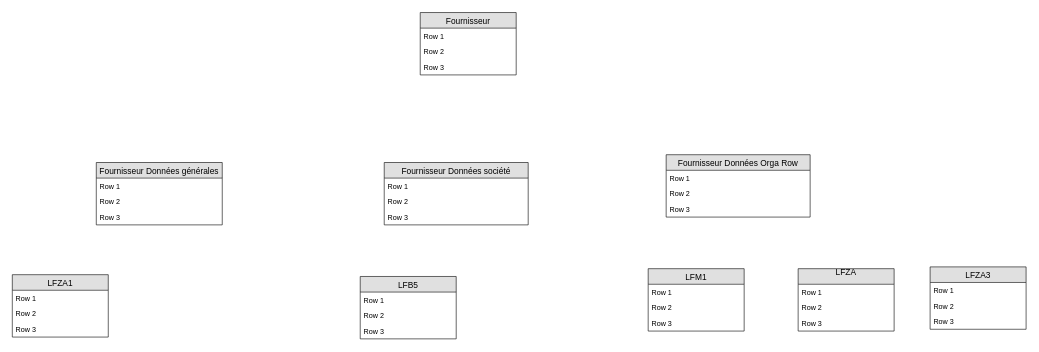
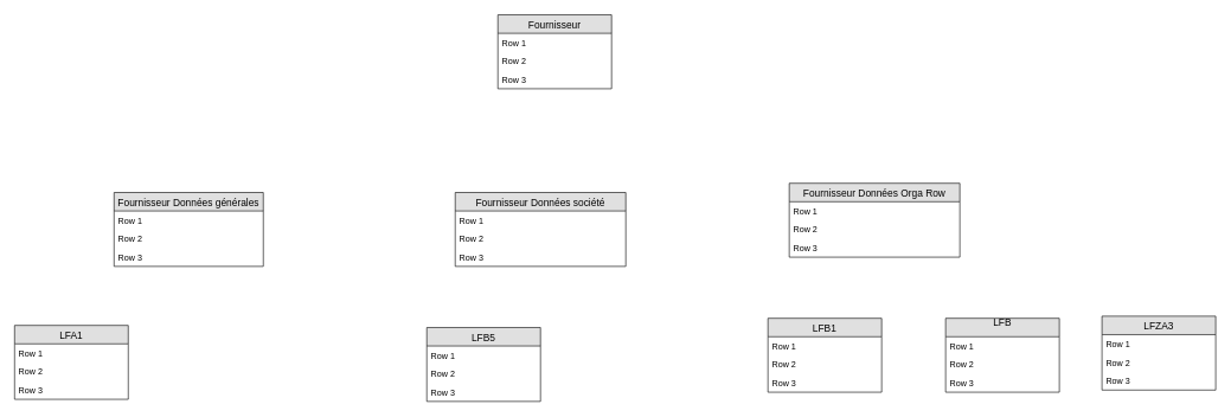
  <mxCell id="0" />
  <mxCell id="1" parent="0" />
  <mxCell id="2" value="Fournisseur Données société" style="swimlane;fontStyle=0;childLayout=stackLayout;horizontal=1;startSize=26;fillColor=#e0e0e0;horizontalStack=0;resizeParent=1;resizeParentMax=0;resizeLast=0;collapsible=1;marginBottom=0;swimlaneFillColor=#ffffff;align=center;fontSize=14;" vertex="1" parent="1"><mxGeometry x="640" y="270" width="240" height="104" as="geometry" /></mxCell>
  <mxCell id="3" value="Row 1" style="text;strokeColor=none;fillColor=none;spacingLeft=4;spacingRight=4;overflow=hidden;rotatable=0;points=[[0,0.5],[1,0.5]];portConstraint=eastwest;fontSize=12;" vertex="1" parent="2"><mxGeometry y="26" width="240" height="26" as="geometry" /></mxCell>
  <mxCell id="4" value="Row 2" style="text;strokeColor=none;fillColor=none;spacingLeft=4;spacingRight=4;overflow=hidden;rotatable=0;points=[[0,0.5],[1,0.5]];portConstraint=eastwest;fontSize=12;" vertex="1" parent="2"><mxGeometry y="52" width="240" height="26" as="geometry" /></mxCell>
  <mxCell id="5" value="Row 3" style="text;strokeColor=none;fillColor=none;spacingLeft=4;spacingRight=4;overflow=hidden;rotatable=0;points=[[0,0.5],[1,0.5]];portConstraint=eastwest;fontSize=12;" vertex="1" parent="2"><mxGeometry y="78" width="240" height="26" as="geometry" /></mxCell>
- <mxCell id="6" value="LFZA1" style="swimlane;fontStyle=0;childLayout=stackLayout;horizontal=1;startSize=26;fillColor=#e0e0e0;horizontalStack=0;resizeParent=1;resizeParentMax=0;resizeLast=0;collapsible=1;marginBottom=0;swimlaneFillColor=#ffffff;align=center;fontSize=14;" vertex="1" parent="1"><mxGeometry x="20" y="457" width="160" height="104" as="geometry" /></mxCell>
+ <mxCell id="6" value="LFA1" style="swimlane;fontStyle=0;childLayout=stackLayout;horizontal=1;startSize=26;fillColor=#e0e0e0;horizontalStack=0;resizeParent=1;resizeParentMax=0;resizeLast=0;collapsible=1;marginBottom=0;swimlaneFillColor=#ffffff;align=center;fontSize=14;" vertex="1" parent="1"><mxGeometry x="20" y="457" width="160" height="104" as="geometry" /></mxCell>
  <mxCell id="7" value="Row 1" style="text;strokeColor=none;fillColor=none;spacingLeft=4;spacingRight=4;overflow=hidden;rotatable=0;points=[[0,0.5],[1,0.5]];portConstraint=eastwest;fontSize=12;" vertex="1" parent="6"><mxGeometry y="26" width="160" height="26" as="geometry" /></mxCell>
  <mxCell id="8" value="Row 2" style="text;strokeColor=none;fillColor=none;spacingLeft=4;spacingRight=4;overflow=hidden;rotatable=0;points=[[0,0.5],[1,0.5]];portConstraint=eastwest;fontSize=12;" vertex="1" parent="6"><mxGeometry y="52" width="160" height="26" as="geometry" /></mxCell>
  <mxCell id="9" value="Row 3" style="text;strokeColor=none;fillColor=none;spacingLeft=4;spacingRight=4;overflow=hidden;rotatable=0;points=[[0,0.5],[1,0.5]];portConstraint=eastwest;fontSize=12;" vertex="1" parent="6"><mxGeometry y="78" width="160" height="26" as="geometry" /></mxCell>
  <mxCell id="10" value="LFB5" style="swimlane;fontStyle=0;childLayout=stackLayout;horizontal=1;startSize=26;fillColor=#e0e0e0;horizontalStack=0;resizeParent=1;resizeParentMax=0;resizeLast=0;collapsible=1;marginBottom=0;swimlaneFillColor=#ffffff;align=center;fontSize=14;" vertex="1" parent="1"><mxGeometry x="600" y="460" width="160" height="104" as="geometry" /></mxCell>
  <mxCell id="11" value="Row 1" style="text;strokeColor=none;fillColor=none;spacingLeft=4;spacingRight=4;overflow=hidden;rotatable=0;points=[[0,0.5],[1,0.5]];portConstraint=eastwest;fontSize=12;" vertex="1" parent="10"><mxGeometry y="26" width="160" height="26" as="geometry" /></mxCell>
  <mxCell id="12" value="Row 2" style="text;strokeColor=none;fillColor=none;spacingLeft=4;spacingRight=4;overflow=hidden;rotatable=0;points=[[0,0.5],[1,0.5]];portConstraint=eastwest;fontSize=12;" vertex="1" parent="10"><mxGeometry y="52" width="160" height="26" as="geometry" /></mxCell>
  <mxCell id="13" value="Row 3" style="text;strokeColor=none;fillColor=none;spacingLeft=4;spacingRight=4;overflow=hidden;rotatable=0;points=[[0,0.5],[1,0.5]];portConstraint=eastwest;fontSize=12;" vertex="1" parent="10"><mxGeometry y="78" width="160" height="26" as="geometry" /></mxCell>
- <mxCell id="14" value="LFM1" style="swimlane;fontStyle=0;childLayout=stackLayout;horizontal=1;startSize=26;fillColor=#e0e0e0;horizontalStack=0;resizeParent=1;resizeParentMax=0;resizeLast=0;collapsible=1;marginBottom=0;swimlaneFillColor=#ffffff;align=center;fontSize=14;" vertex="1" parent="1"><mxGeometry x="1080" y="447" width="160" height="104" as="geometry" /></mxCell>
+ <mxCell id="14" value="LFB1" style="swimlane;fontStyle=0;childLayout=stackLayout;horizontal=1;startSize=26;fillColor=#e0e0e0;horizontalStack=0;resizeParent=1;resizeParentMax=0;resizeLast=0;collapsible=1;marginBottom=0;swimlaneFillColor=#ffffff;align=center;fontSize=14;" vertex="1" parent="1"><mxGeometry x="1080" y="447" width="160" height="104" as="geometry" /></mxCell>
  <mxCell id="15" value="Row 1" style="text;strokeColor=none;fillColor=none;spacingLeft=4;spacingRight=4;overflow=hidden;rotatable=0;points=[[0,0.5],[1,0.5]];portConstraint=eastwest;fontSize=12;" vertex="1" parent="14"><mxGeometry y="26" width="160" height="26" as="geometry" /></mxCell>
  <mxCell id="16" value="Row 2" style="text;strokeColor=none;fillColor=none;spacingLeft=4;spacingRight=4;overflow=hidden;rotatable=0;points=[[0,0.5],[1,0.5]];portConstraint=eastwest;fontSize=12;" vertex="1" parent="14"><mxGeometry y="52" width="160" height="26" as="geometry" /></mxCell>
  <mxCell id="17" value="Row 3" style="text;strokeColor=none;fillColor=none;spacingLeft=4;spacingRight=4;overflow=hidden;rotatable=0;points=[[0,0.5],[1,0.5]];portConstraint=eastwest;fontSize=12;" vertex="1" parent="14"><mxGeometry y="78" width="160" height="26" as="geometry" /></mxCell>
- <mxCell id="18" value="LFZA&#10;" style="swimlane;fontStyle=0;childLayout=stackLayout;horizontal=1;startSize=26;fillColor=#e0e0e0;horizontalStack=0;resizeParent=1;resizeParentMax=0;resizeLast=0;collapsible=1;marginBottom=0;swimlaneFillColor=#ffffff;align=center;fontSize=14;" vertex="1" parent="1"><mxGeometry x="1330" y="447" width="160" height="104" as="geometry" /></mxCell>
+ <mxCell id="18" value="LFB&#10;" style="swimlane;fontStyle=0;childLayout=stackLayout;horizontal=1;startSize=26;fillColor=#e0e0e0;horizontalStack=0;resizeParent=1;resizeParentMax=0;resizeLast=0;collapsible=1;marginBottom=0;swimlaneFillColor=#ffffff;align=center;fontSize=14;" vertex="1" parent="1"><mxGeometry x="1330" y="447" width="160" height="104" as="geometry" /></mxCell>
  <mxCell id="19" value="Row 1" style="text;strokeColor=none;fillColor=none;spacingLeft=4;spacingRight=4;overflow=hidden;rotatable=0;points=[[0,0.5],[1,0.5]];portConstraint=eastwest;fontSize=12;" vertex="1" parent="18"><mxGeometry y="26" width="160" height="26" as="geometry" /></mxCell>
  <mxCell id="20" value="Row 2" style="text;strokeColor=none;fillColor=none;spacingLeft=4;spacingRight=4;overflow=hidden;rotatable=0;points=[[0,0.5],[1,0.5]];portConstraint=eastwest;fontSize=12;" vertex="1" parent="18"><mxGeometry y="52" width="160" height="26" as="geometry" /></mxCell>
  <mxCell id="21" value="Row 3" style="text;strokeColor=none;fillColor=none;spacingLeft=4;spacingRight=4;overflow=hidden;rotatable=0;points=[[0,0.5],[1,0.5]];portConstraint=eastwest;fontSize=12;" vertex="1" parent="18"><mxGeometry y="78" width="160" height="26" as="geometry" /></mxCell>
  <mxCell id="22" value="Fournisseur" style="swimlane;fontStyle=0;childLayout=stackLayout;horizontal=1;startSize=26;fillColor=#e0e0e0;horizontalStack=0;resizeParent=1;resizeParentMax=0;resizeLast=0;collapsible=1;marginBottom=0;swimlaneFillColor=#ffffff;align=center;fontSize=14;" vertex="1" parent="1"><mxGeometry x="700" y="20" width="160" height="104" as="geometry" /></mxCell>
  <mxCell id="23" value="Row 1" style="text;strokeColor=none;fillColor=none;spacingLeft=4;spacingRight=4;overflow=hidden;rotatable=0;points=[[0,0.5],[1,0.5]];portConstraint=eastwest;fontSize=12;" vertex="1" parent="22"><mxGeometry y="26" width="160" height="26" as="geometry" /></mxCell>
  <mxCell id="24" value="Row 2" style="text;strokeColor=none;fillColor=none;spacingLeft=4;spacingRight=4;overflow=hidden;rotatable=0;points=[[0,0.5],[1,0.5]];portConstraint=eastwest;fontSize=12;" vertex="1" parent="22"><mxGeometry y="52" width="160" height="26" as="geometry" /></mxCell>
  <mxCell id="25" value="Row 3" style="text;strokeColor=none;fillColor=none;spacingLeft=4;spacingRight=4;overflow=hidden;rotatable=0;points=[[0,0.5],[1,0.5]];portConstraint=eastwest;fontSize=12;" vertex="1" parent="22"><mxGeometry y="78" width="160" height="26" as="geometry" /></mxCell>
  <mxCell id="26" value="Fournisseur Données Orga Row" style="swimlane;fontStyle=0;childLayout=stackLayout;horizontal=1;startSize=26;fillColor=#e0e0e0;horizontalStack=0;resizeParent=1;resizeParentMax=0;resizeLast=0;collapsible=1;marginBottom=0;swimlaneFillColor=#ffffff;align=center;fontSize=14;" vertex="1" parent="1"><mxGeometry x="1110" y="257" width="240" height="104" as="geometry" /></mxCell>
  <mxCell id="27" value="Row 1" style="text;strokeColor=none;fillColor=none;spacingLeft=4;spacingRight=4;overflow=hidden;rotatable=0;points=[[0,0.5],[1,0.5]];portConstraint=eastwest;fontSize=12;" vertex="1" parent="26"><mxGeometry y="26" width="240" height="26" as="geometry" /></mxCell>
  <mxCell id="28" value="Row 2" style="text;strokeColor=none;fillColor=none;spacingLeft=4;spacingRight=4;overflow=hidden;rotatable=0;points=[[0,0.5],[1,0.5]];portConstraint=eastwest;fontSize=12;" vertex="1" parent="26"><mxGeometry y="52" width="240" height="26" as="geometry" /></mxCell>
  <mxCell id="29" value="Row 3" style="text;strokeColor=none;fillColor=none;spacingLeft=4;spacingRight=4;overflow=hidden;rotatable=0;points=[[0,0.5],[1,0.5]];portConstraint=eastwest;fontSize=12;" vertex="1" parent="26"><mxGeometry y="78" width="240" height="26" as="geometry" /></mxCell>
  <mxCell id="30" value="Fournisseur Données générales" style="swimlane;fontStyle=0;childLayout=stackLayout;horizontal=1;startSize=26;fillColor=#e0e0e0;horizontalStack=0;resizeParent=1;resizeParentMax=0;resizeLast=0;collapsible=1;marginBottom=0;swimlaneFillColor=#ffffff;align=center;fontSize=14;" vertex="1" parent="1"><mxGeometry x="160" y="270" width="210" height="104" as="geometry" /></mxCell>
  <mxCell id="31" value="Row 1" style="text;strokeColor=none;fillColor=none;spacingLeft=4;spacingRight=4;overflow=hidden;rotatable=0;points=[[0,0.5],[1,0.5]];portConstraint=eastwest;fontSize=12;" vertex="1" parent="30"><mxGeometry y="26" width="210" height="26" as="geometry" /></mxCell>
  <mxCell id="32" value="Row 2" style="text;strokeColor=none;fillColor=none;spacingLeft=4;spacingRight=4;overflow=hidden;rotatable=0;points=[[0,0.5],[1,0.5]];portConstraint=eastwest;fontSize=12;" vertex="1" parent="30"><mxGeometry y="52" width="210" height="26" as="geometry" /></mxCell>
  <mxCell id="33" value="Row 3" style="text;strokeColor=none;fillColor=none;spacingLeft=4;spacingRight=4;overflow=hidden;rotatable=0;points=[[0,0.5],[1,0.5]];portConstraint=eastwest;fontSize=12;" vertex="1" parent="30"><mxGeometry y="78" width="210" height="26" as="geometry" /></mxCell>
  <mxCell id="34" value="LFZA3" style="swimlane;fontStyle=0;childLayout=stackLayout;horizontal=1;startSize=26;fillColor=#e0e0e0;horizontalStack=0;resizeParent=1;resizeParentMax=0;resizeLast=0;collapsible=1;marginBottom=0;swimlaneFillColor=#ffffff;align=center;fontSize=14;" vertex="1" parent="1"><mxGeometry x="1550" y="444" width="160" height="104" as="geometry" /></mxCell>
  <mxCell id="35" value="Row 1" style="text;strokeColor=none;fillColor=none;spacingLeft=4;spacingRight=4;overflow=hidden;rotatable=0;points=[[0,0.5],[1,0.5]];portConstraint=eastwest;fontSize=12;" vertex="1" parent="34"><mxGeometry y="26" width="160" height="26" as="geometry" /></mxCell>
  <mxCell id="36" value="Row 2" style="text;strokeColor=none;fillColor=none;spacingLeft=4;spacingRight=4;overflow=hidden;rotatable=0;points=[[0,0.5],[1,0.5]];portConstraint=eastwest;fontSize=12;" vertex="1" parent="34"><mxGeometry y="52" width="160" height="26" as="geometry" /></mxCell>
  <mxCell id="37" value="Row 3" style="text;strokeColor=none;fillColor=none;spacingLeft=4;spacingRight=4;overflow=hidden;rotatable=0;points=[[0,0.5],[1,0.5]];portConstraint=eastwest;fontSize=12;" vertex="1" parent="34"><mxGeometry y="78" width="160" height="26" as="geometry" /></mxCell>
